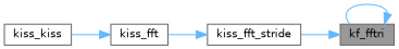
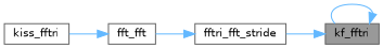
  digraph {
    rankdir=RL
    node [color=grey40 fillcolor=white fontname=Helvetica fontsize=10 shape=box style=filled]
    edge [color=steelblue1 dir=back fontname=Helvetica fontsize=10 labelfontname=Helvetica labelfontsize=10 style=solid]
    n1 [color=gray40 fillcolor=grey60 fontcolor=black height=0.2 label=kf_fftri width=0.4]
-   n2 [height=0.2 label=kiss_fft_stride width=0.4]
-   n3 [height=0.2 label=kiss_fft width=0.4]
-   n4 [height=0.2 label=kiss_kiss width=0.4]
+   n2 [height=0.2 label=fftri_fft_stride width=0.4]
+   n3 [height=0.2 label=fft_fft width=0.4]
+   n4 [height=0.2 label=kiss_fftri width=0.4]
    n1 -> n1
    n1 -> n2
    n2 -> n3
    n3 -> n4
  }
